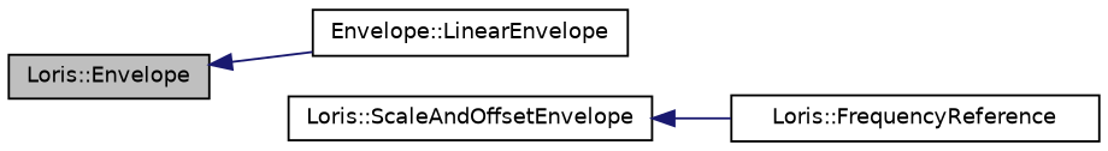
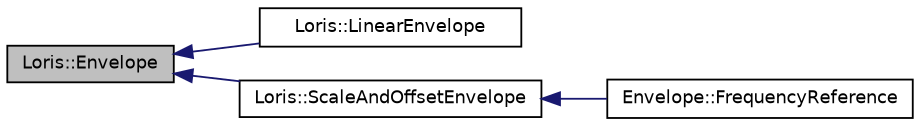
  digraph {
    rankdir=LR
    node [color=black fillcolor=white fontname=Helvetica fontsize=10 shape=record style=filled]
    edge [color=midnightblue dir=back fontname=Helvetica fontsize=10 labelfontname=Helvetica labelfontsize=10 style=solid]
    n1 [fillcolor=grey75 fontcolor=black height=0.2 label="Loris::Envelope" width=0.4]
-   n2 [height=0.2 label="Envelope::LinearEnvelope" width=0.4]
+   n2 [height=0.2 label="Loris::LinearEnvelope" width=0.4]
    n3 [height=0.2 label="Loris::ScaleAndOffsetEnvelope" width=0.4]
-   n4 [height=0.2 label="Loris::FrequencyReference" width=0.4]
+   n4 [height=0.2 label="Envelope::FrequencyReference" width=0.4]
    n1 -> n2
+   n1 -> n3
    n3 -> n4
  }
